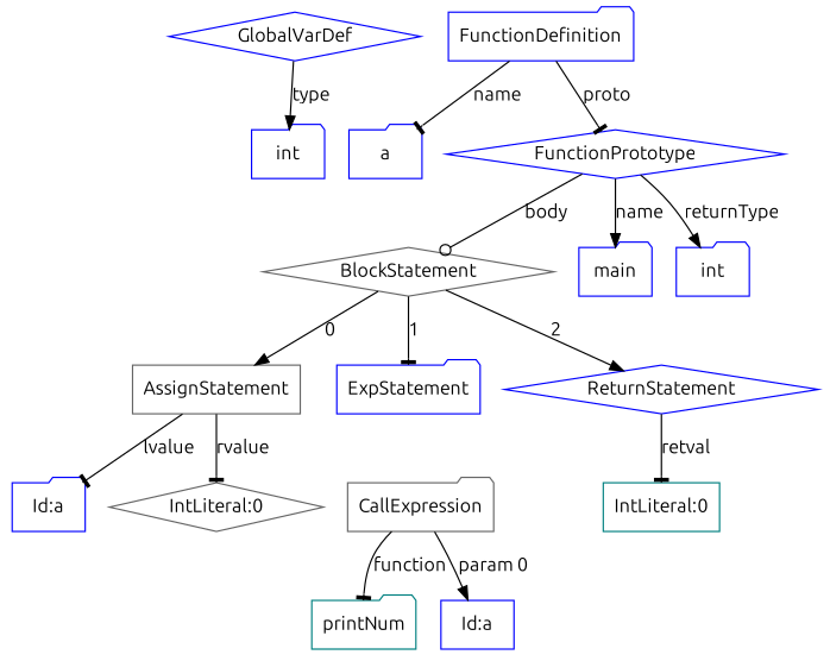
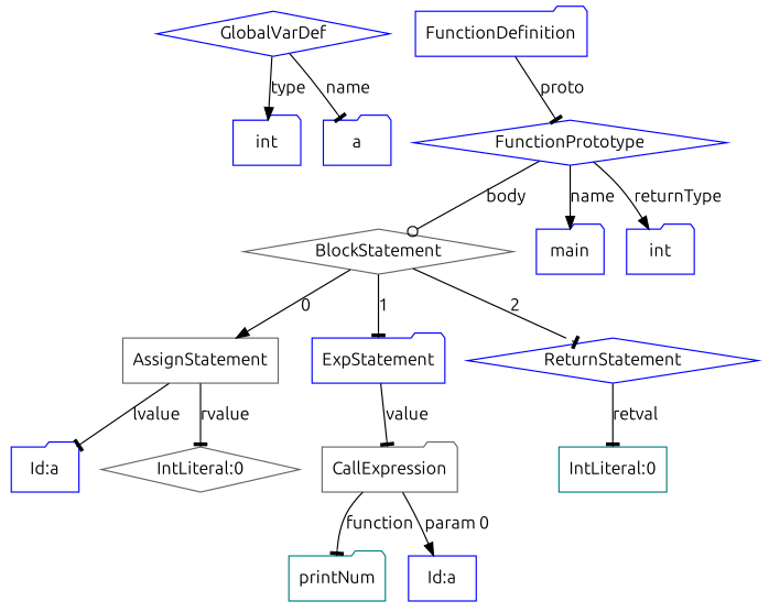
  digraph {
    fontname=Ubuntu
    node [color=blue fontname=Ubuntu shape=folder]
    edge [arrowhead=tee fontname=Ubuntu splines=line]
    n1 [label=GlobalVarDef shape=diamond]
    n2 [label=a]
    n3 [label=int]
    n4 [label=FunctionDefinition]
    n5 [label=FunctionPrototype shape=diamond]
    n6 [color=gray40 label=BlockStatement shape=diamond]
    n7 [label=main]
    n8 [label=int]
    n9 [color=gray40 label=AssignStatement shape=box]
    n10 [label=ExpStatement]
    n11 [label=ReturnStatement shape=diamond]
    n12 [label="Id:a"]
    n13 [color=gray40 label="IntLiteral:0" shape=diamond]
    n14 [color=gray40 label=CallExpression]
    n15 [color=teal label="IntLiteral:0" shape=box]
    n16 [color=teal label=printNum]
    n17 [label="Id:a" shape=box]
-   n4 -> n2 [label=name]
+   n1 -> n2 [label=name]
    n1 -> n3 [arrowhead=normal label=type]
    n4 -> n5 [label=proto]
    n5 -> n6 [arrowhead=odot label=body]
    n5 -> n7 [arrowhead=normal label=name]
    n5 -> n8 [arrowhead=normal label=returnType]
    n6 -> n9 [arrowhead=normal label=0]
    n6 -> n10 [label=1]
-   n6 -> n11 [arrowhead=normal label=2]
+   n6 -> n11 [label=2]
    n9 -> n12 [label=lvalue]
    n9 -> n13 [label=rvalue]
+   n10 -> n14 [label=value]
    n11 -> n15 [label=retval]
    n14 -> n16 [label=function]
    n14 -> n17 [arrowhead=normal label="param 0"]
  }
